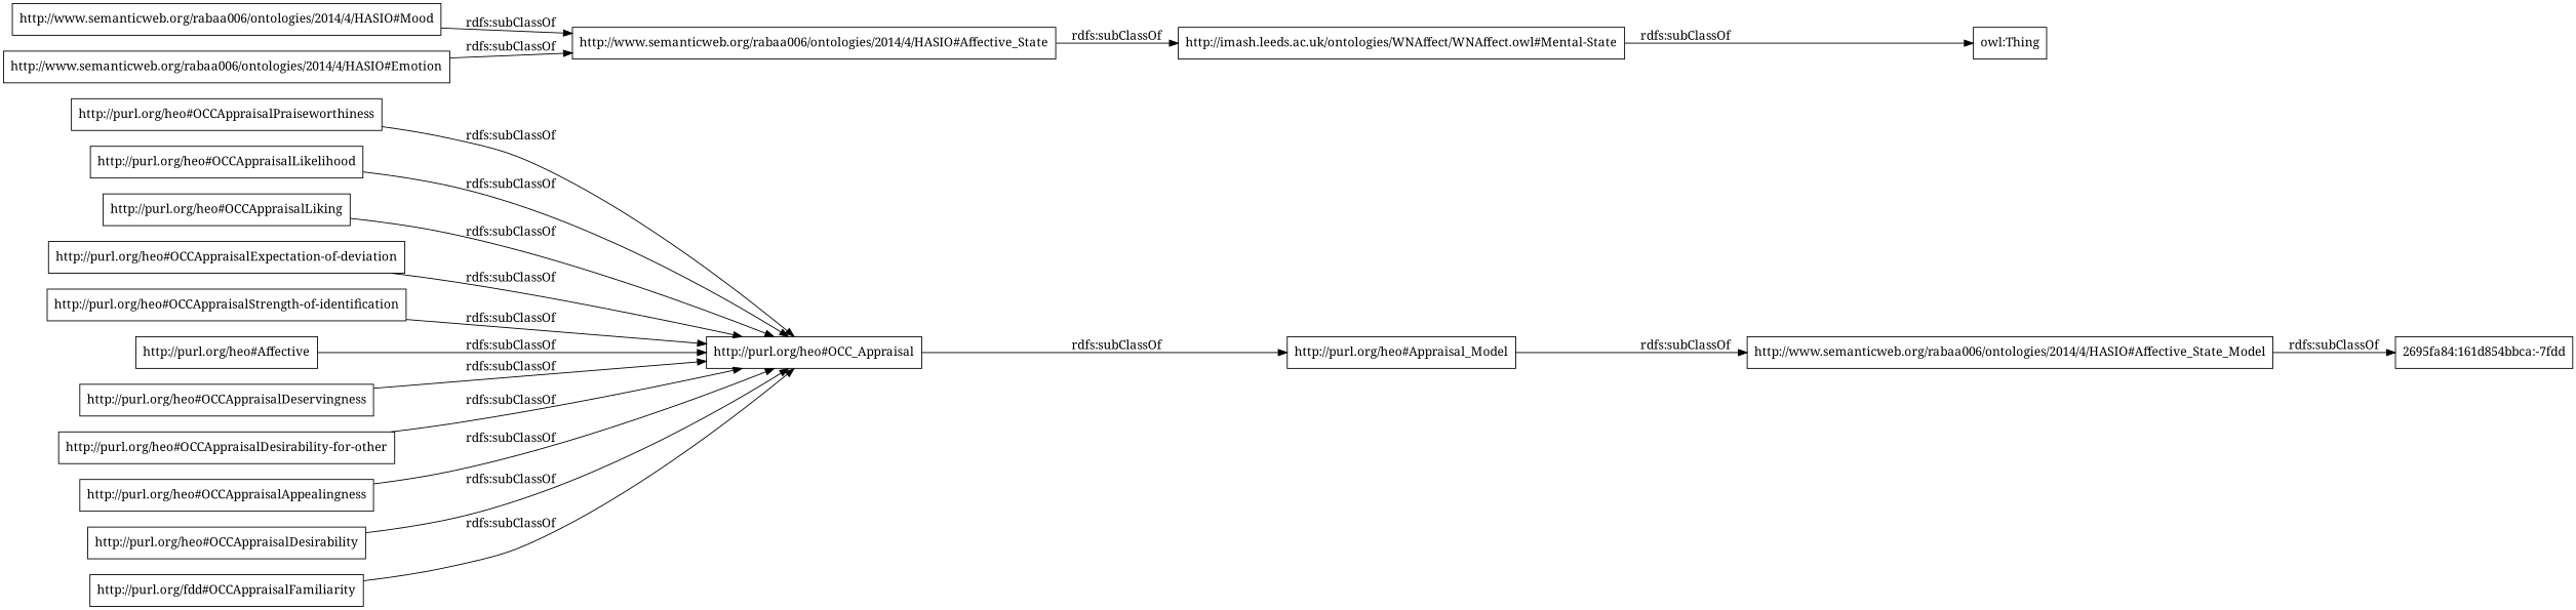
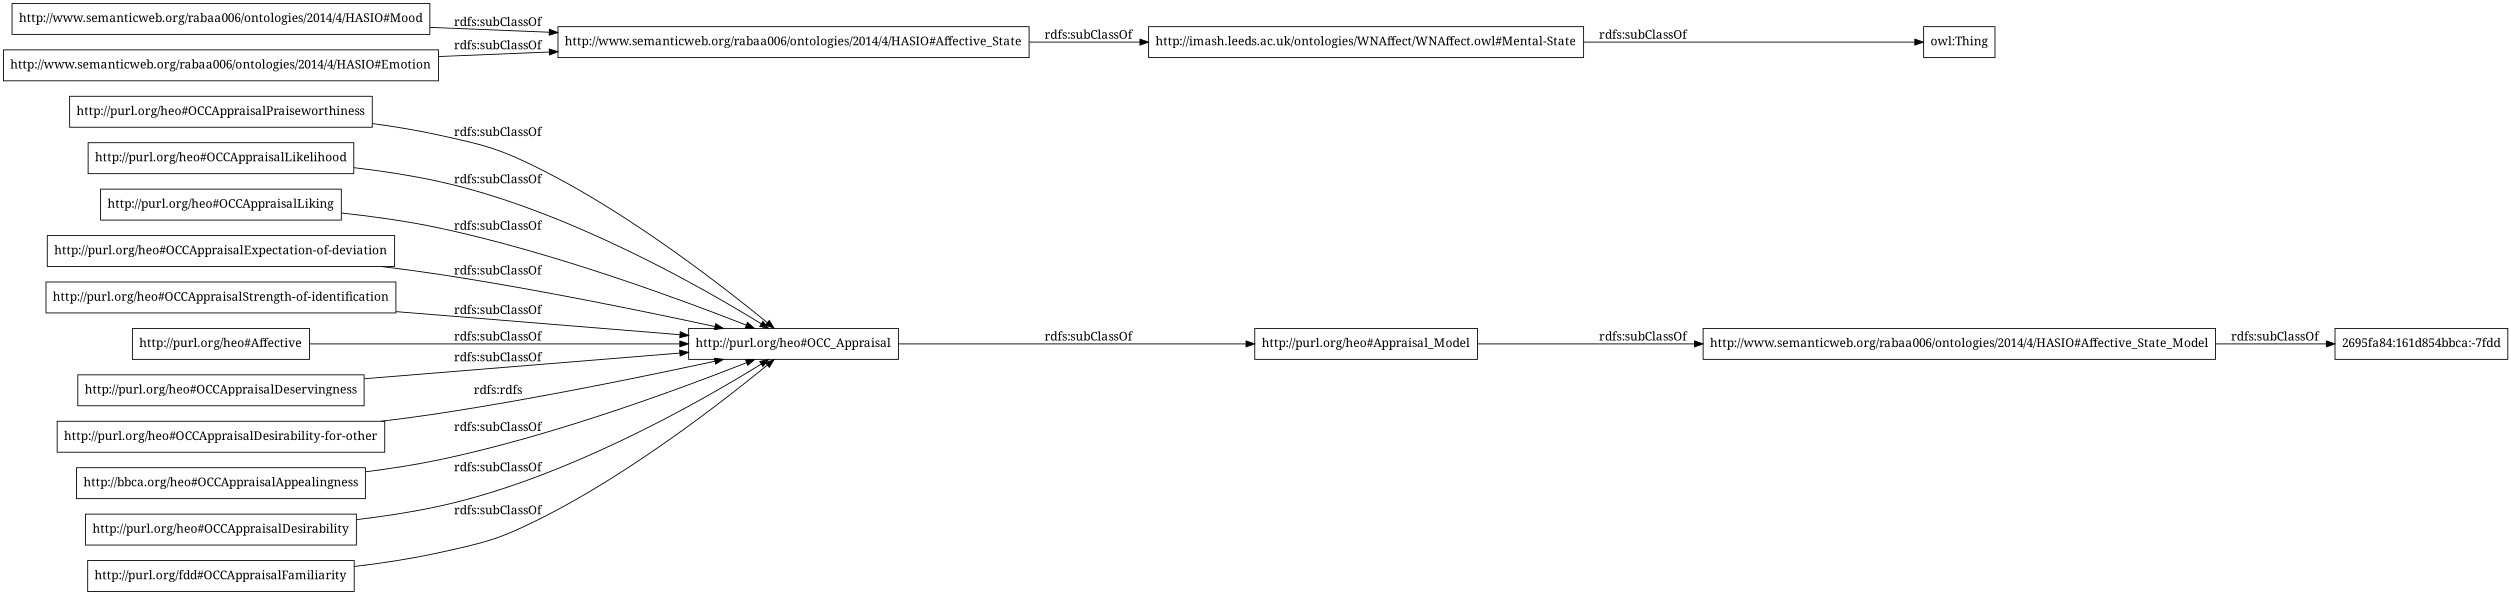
  digraph {
    fontname="Noto Serif"
    rankdir=LR
    node [color=black fontname="Noto Serif" shape=rectangle]
    edge [fontname="Noto Serif"]
    "http://purl.org/heo#OCCAppraisalPraiseworthiness"
    "http://purl.org/heo#OCC_Appraisal"
    "http://purl.org/heo#Appraisal_Model"
    "http://purl.org/heo#OCCAppraisalLikelihood"
    "http://purl.org/heo#OCCAppraisalLiking"
    "http://purl.org/heo#OCCAppraisalExpectation-of-deviation"
    "http://purl.org/heo#OCCAppraisalStrength-of-identification"
    "http://www.semanticweb.org/rabaa006/ontologies/2014/4/HASIO#Mood"
    "http://www.semanticweb.org/rabaa006/ontologies/2014/4/HASIO#Affective_State"
    "http://imash.leeds.ac.uk/ontologies/WNAffect/WNAffect.owl#Mental-State"
    "http://www.semanticweb.org/rabaa006/ontologies/2014/4/HASIO#Emotion"
    "owl:Thing"
    n13 [label="http://purl.org/heo#Affective"]
    "http://purl.org/heo#OCCAppraisalDeservingness"
    "http://www.semanticweb.org/rabaa006/ontologies/2014/4/HASIO#Affective_State_Model"
    "http://purl.org/heo#OCCAppraisalDesirability-for-other"
-   "http://purl.org/heo#OCCAppraisalAppealingness"
+   "http://purl.org/heo#OCCAppraisalAppealingness" [label="http://bbca.org/heo#OCCAppraisalAppealingness"]
    "http://purl.org/heo#OCCAppraisalDesirability"
    n19 [label="http://purl.org/fdd#OCCAppraisalFamiliarity"]
    "2695fa84:161d854bbca:-7fdd"
    "http://purl.org/heo#OCCAppraisalPraiseworthiness" -> "http://purl.org/heo#OCC_Appraisal" [label="rdfs:subClassOf"]
    "http://purl.org/heo#OCC_Appraisal" -> "http://purl.org/heo#Appraisal_Model" [label="rdfs:subClassOf"]
    "http://purl.org/heo#Appraisal_Model" -> "http://www.semanticweb.org/rabaa006/ontologies/2014/4/HASIO#Affective_State_Model" [label="rdfs:subClassOf"]
    "http://purl.org/heo#OCCAppraisalLikelihood" -> "http://purl.org/heo#OCC_Appraisal" [label="rdfs:subClassOf"]
    "http://purl.org/heo#OCCAppraisalLiking" -> "http://purl.org/heo#OCC_Appraisal" [label="rdfs:subClassOf"]
    "http://purl.org/heo#OCCAppraisalExpectation-of-deviation" -> "http://purl.org/heo#OCC_Appraisal" [label="rdfs:subClassOf"]
    "http://purl.org/heo#OCCAppraisalStrength-of-identification" -> "http://purl.org/heo#OCC_Appraisal" [label="rdfs:subClassOf"]
    "http://www.semanticweb.org/rabaa006/ontologies/2014/4/HASIO#Mood" -> "http://www.semanticweb.org/rabaa006/ontologies/2014/4/HASIO#Affective_State" [label="rdfs:subClassOf"]
    "http://www.semanticweb.org/rabaa006/ontologies/2014/4/HASIO#Affective_State" -> "http://imash.leeds.ac.uk/ontologies/WNAffect/WNAffect.owl#Mental-State" [label="rdfs:subClassOf"]
    "http://imash.leeds.ac.uk/ontologies/WNAffect/WNAffect.owl#Mental-State" -> "owl:Thing" [label="rdfs:subClassOf"]
    "http://www.semanticweb.org/rabaa006/ontologies/2014/4/HASIO#Emotion" -> "http://www.semanticweb.org/rabaa006/ontologies/2014/4/HASIO#Affective_State" [label="rdfs:subClassOf"]
    n13 -> "http://purl.org/heo#OCC_Appraisal" [label="rdfs:subClassOf"]
    "http://purl.org/heo#OCCAppraisalDeservingness" -> "http://purl.org/heo#OCC_Appraisal" [label="rdfs:subClassOf"]
    "http://www.semanticweb.org/rabaa006/ontologies/2014/4/HASIO#Affective_State_Model" -> "2695fa84:161d854bbca:-7fdd" [label="rdfs:subClassOf"]
-   "http://purl.org/heo#OCCAppraisalDesirability-for-other" -> "http://purl.org/heo#OCC_Appraisal" [label="rdfs:subClassOf"]
+   "http://purl.org/heo#OCCAppraisalDesirability-for-other" -> "http://purl.org/heo#OCC_Appraisal" [label="rdfs:rdfs"]
    "http://purl.org/heo#OCCAppraisalAppealingness" -> "http://purl.org/heo#OCC_Appraisal" [label="rdfs:subClassOf"]
    "http://purl.org/heo#OCCAppraisalDesirability" -> "http://purl.org/heo#OCC_Appraisal" [label="rdfs:subClassOf"]
    n19 -> "http://purl.org/heo#OCC_Appraisal" [label="rdfs:subClassOf"]
  }
